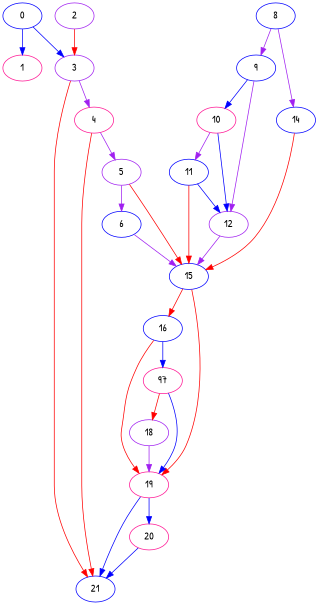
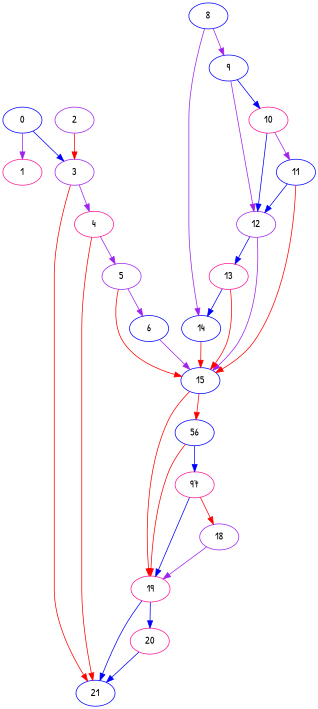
  digraph {
    fontname="Patrick Hand"
    node [color=blue fontname="Patrick Hand"]
    edge [color=blue fontname="Patrick Hand"]
    1 [color=deeppink]
    0
    3 [color=purple]
    4 [color=deeppink]
    21
    2 [color=purple]
    5 [color=purple]
    6
    15
-   16
+   16 [label=56]
    19 [color=deeppink]
    8
    9
    14
    10 [color=deeppink]
    12 [color=purple]
    11
+   13 [color=deeppink]
    n19 [color=deeppink label=97]
    20 [color=deeppink]
    18 [color=purple]
-   0 -> 1
+   0 -> 1 [color=purple]
    0 -> 3
    3 -> 4 [color=purple]
    3 -> 21 [color=red]
    4 -> 21 [color=red]
    4 -> 5 [color=purple]
    2 -> 3 [color=red]
    5 -> 6 [color=purple]
    5 -> 15 [color=red]
    6 -> 15 [color=purple]
    15 -> 16 [color=red]
    15 -> 19 [color=red]
    16 -> 19 [color=red]
    16 -> n19
    19 -> 21
    19 -> 20
    8 -> 9 [color=purple]
    8 -> 14 [color=purple]
    9 -> 10
    9 -> 12 [color=purple]
    14 -> 15 [color=red]
    10 -> 12
    10 -> 11 [color=purple]
    12 -> 15 [color=purple]
+   12 -> 13
    11 -> 15 [color=red]
    11 -> 12
+   13 -> 15 [color=red]
+   13 -> 14
    n19 -> 19
    n19 -> 18 [color=red]
    20 -> 21
    18 -> 19 [color=purple]
  }
